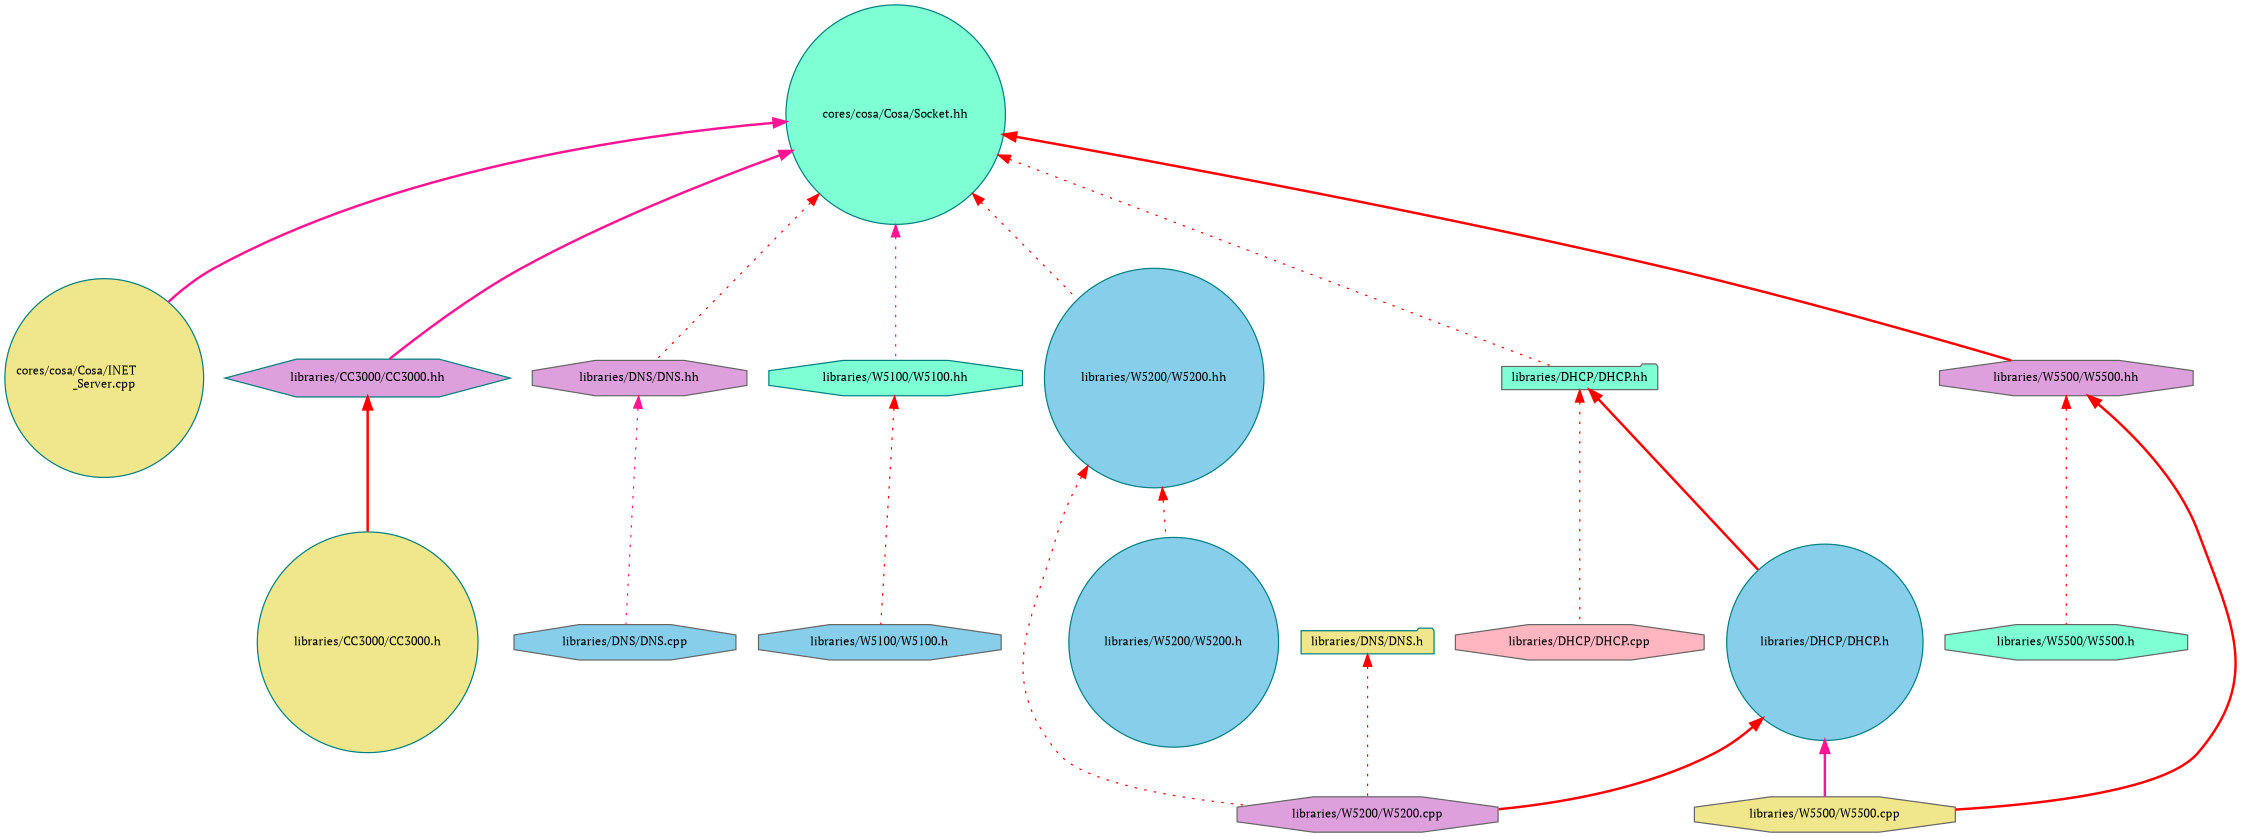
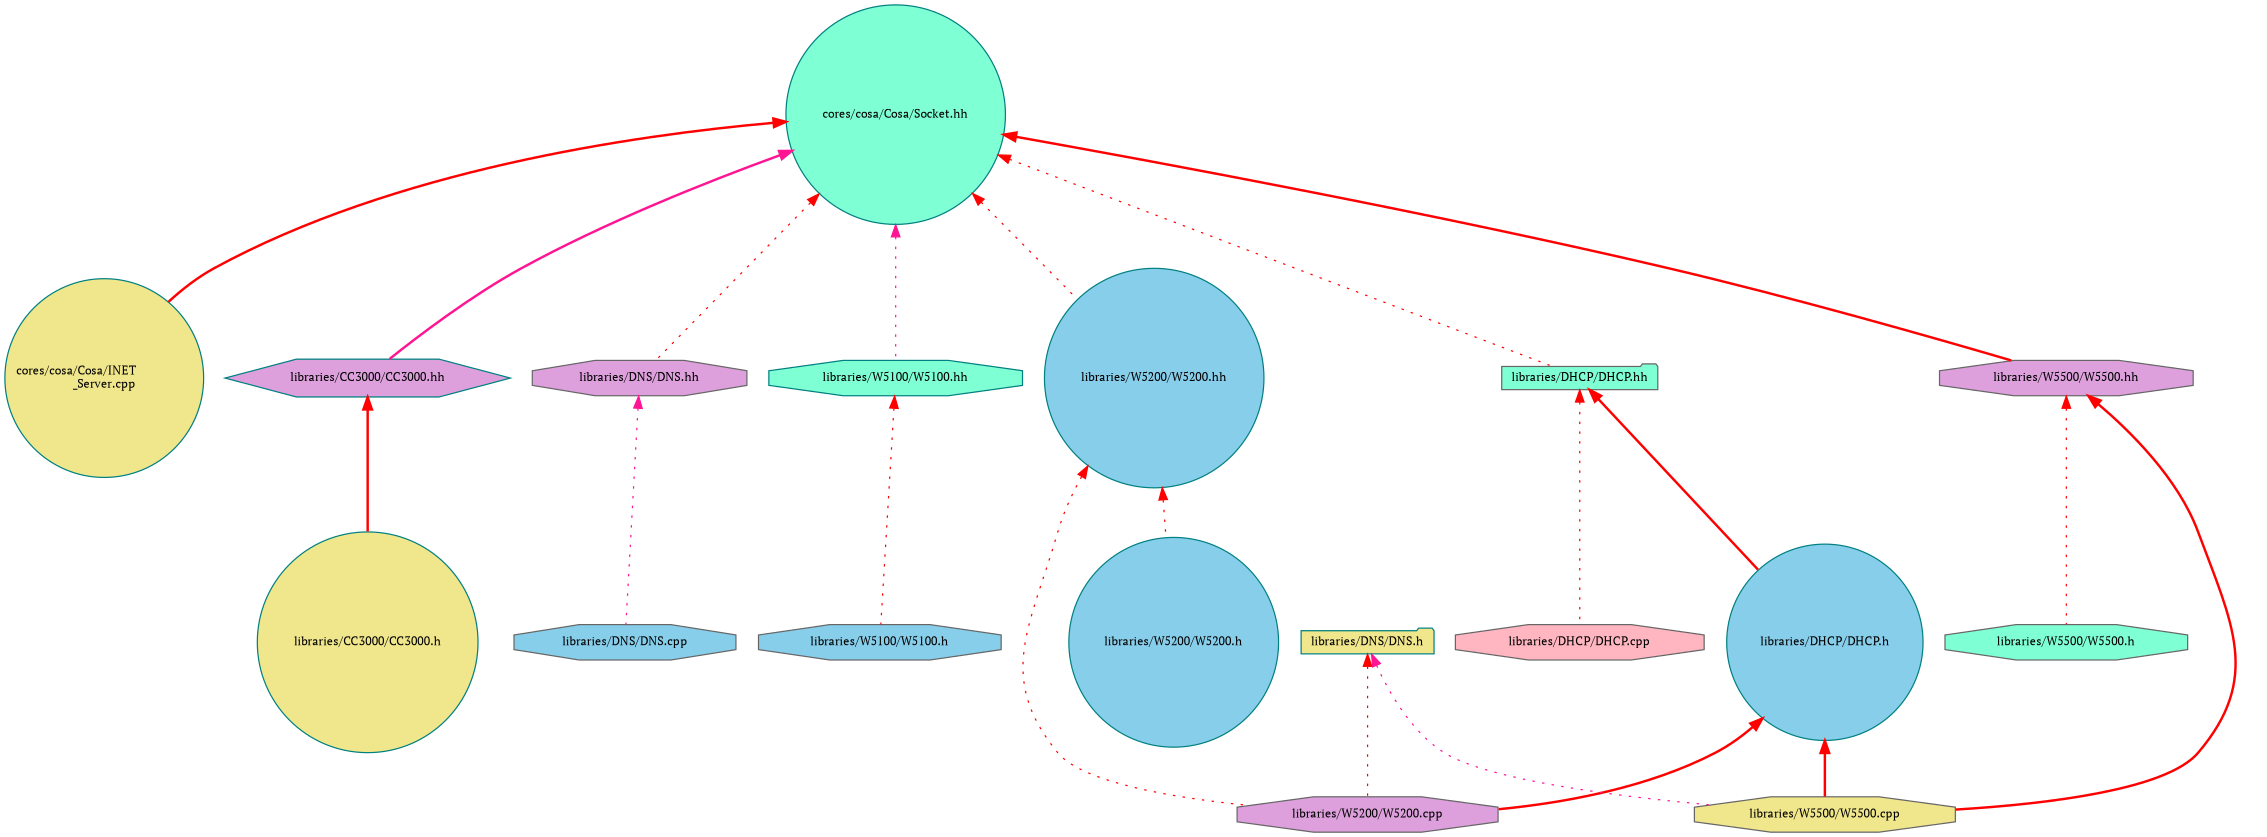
  digraph {
    fontname="PT Serif"
    node [color=teal fillcolor=skyblue fontname="PT Serif" fontsize=10 shape=octagon style=filled]
    edge [color=red dir=back fontname="PT Serif" fontsize=10 labelfontname=Helvetica labelfontsize=10 style=dotted]
    n1 [fillcolor=aquamarine fontcolor=black height=0.2 label="cores/cosa/Cosa/Socket.hh" shape=circle width=0.4]
    n2 [fillcolor=khaki height=0.2 label="cores/cosa/Cosa/INET\l_Server.cpp" shape=circle width=0.4]
    n3 [fillcolor=plum height=0.2 label="libraries/CC3000/CC3000.hh" shape=hexagon width=0.4]
    n4 [color=gray40 fillcolor=aquamarine height=0.2 label="libraries/DHCP/DHCP.hh" shape=folder width=0.4]
    n5 [color=gray40 fillcolor=plum height=0.2 label="libraries/DNS/DNS.hh" width=0.4]
    n6 [fillcolor=aquamarine height=0.2 label="libraries/W5100/W5100.hh" width=0.4]
    n7 [height=0.2 label="libraries/W5200/W5200.hh" shape=circle width=0.4]
    n8 [color=gray40 fillcolor=plum height=0.2 label="libraries/W5500/W5500.hh" width=0.4]
    n9 [fillcolor=khaki height=0.2 label="libraries/CC3000/CC3000.h" shape=circle width=0.4]
    n10 [color=gray40 fillcolor=lightpink height=0.2 label="libraries/DHCP/DHCP.cpp" width=0.4]
    n11 [height=0.2 label="libraries/DHCP/DHCP.h" shape=circle width=0.4]
    n12 [color=gray40 height=0.2 label="libraries/DNS/DNS.cpp" width=0.4]
    n13 [color=gray40 height=0.2 label="libraries/W5100/W5100.h" width=0.4]
    n14 [color=gray40 fillcolor=plum height=0.2 label="libraries/W5200/W5200.cpp" width=0.4]
    n15 [height=0.2 label="libraries/W5200/W5200.h" shape=circle width=0.4]
    n16 [color=gray40 fillcolor=khaki height=0.2 label="libraries/W5500/W5500.cpp" width=0.4]
    n17 [color=gray40 fillcolor=aquamarine height=0.2 label="libraries/W5500/W5500.h" width=0.4]
    n18 [fillcolor=khaki height=0.2 label="libraries/DNS/DNS.h" shape=folder width=0.4]
-   n1 -> n2 [color=deeppink style=bold]
+   n1 -> n2 [style=bold]
    n1 -> n3 [color=deeppink style=bold]
    n1 -> n4
    n1 -> n5
    n1 -> n6 [color=deeppink]
    n1 -> n7
    n1 -> n8 [style=bold]
    n3 -> n9 [style=bold]
    n4 -> n10
    n4 -> n11 [style=bold]
    n5 -> n12 [color=deeppink]
    n6 -> n13
    n7 -> n14
    n7 -> n15
    n8 -> n16 [style=bold]
    n8 -> n17
    n11 -> n14 [style=bold]
-   n11 -> n16 [color=deeppink style=bold]
+   n11 -> n16 [style=bold]
    n18 -> n14
+   n18 -> n16 [color=deeppink]
  }
